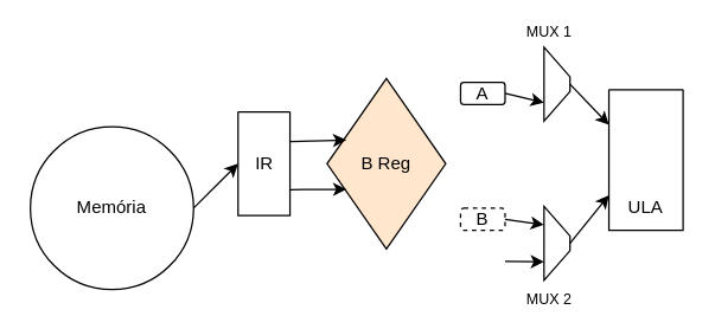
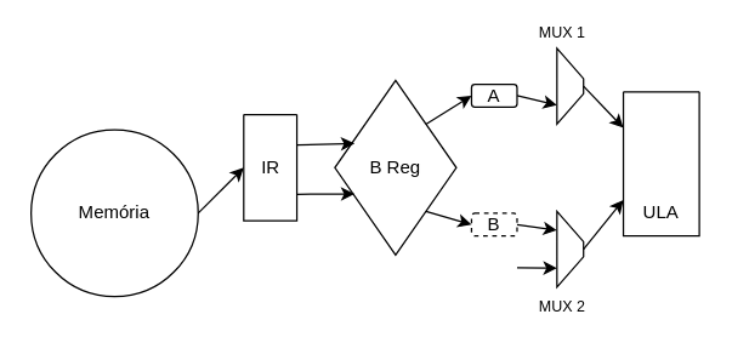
  <mxCell id="0" />
  <mxCell id="1" parent="0" />
  <mxCell id="2" value="Memória" style="ellipse;whiteSpace=wrap;html=1;aspect=fixed;" vertex="1" parent="1"><mxGeometry x="20" y="85" width="110" height="110" as="geometry" /></mxCell>
  <mxCell id="3" value="" style="endArrow=classic;html=1;rounded=0;exitX=1;exitY=0.5;exitDx=0;exitDy=0;entryX=0;entryY=0.5;entryDx=0;entryDy=0;" edge="1" parent="1" source="2" target="4"><mxGeometry width="50" height="50" relative="1" as="geometry"><mxPoint x="370" y="190" as="sourcePoint" /><mxPoint x="170" y="110" as="targetPoint" /><Array as="points" /></mxGeometry></mxCell>
  <mxCell id="4" value="" style="swimlane;startSize=0;" vertex="1" parent="1"><mxGeometry x="160" y="75" width="35" height="70" as="geometry" /></mxCell>
  <mxCell id="5" value="IR" style="text;html=1;strokeColor=none;fillColor=none;align=center;verticalAlign=middle;whiteSpace=wrap;rounded=0;" vertex="1" parent="4"><mxGeometry x="-2.5" y="22.5" width="40" height="25" as="geometry" /></mxCell>
- <mxCell id="6" value="B Reg" style="rhombus;whiteSpace=wrap;html=1;fillColor=#ffe6cc;" vertex="1" parent="1"><mxGeometry x="220" y="52.5" width="80" height="115" as="geometry" /></mxCell>
+ <mxCell id="6" value="B Reg" style="rhombus;whiteSpace=wrap;html=1;" vertex="1" parent="1"><mxGeometry x="220" y="52.5" width="80" height="115" as="geometry" /></mxCell>
  <mxCell id="7" value="" style="endArrow=classic;html=1;rounded=0;exitX=1;exitY=0.75;exitDx=0;exitDy=0;entryX=0.163;entryY=0.65;entryDx=0;entryDy=0;entryPerimeter=0;" edge="1" parent="1" source="4" target="6"><mxGeometry width="50" height="50" relative="1" as="geometry"><mxPoint x="250" y="160" as="sourcePoint" /><mxPoint x="300" y="110" as="targetPoint" /></mxGeometry></mxCell>
  <mxCell id="8" value="" style="endArrow=classic;html=1;rounded=0;exitX=1;exitY=0.75;exitDx=0;exitDy=0;entryX=0.163;entryY=0.65;entryDx=0;entryDy=0;entryPerimeter=0;" edge="1" parent="1"><mxGeometry width="50" height="50" relative="1" as="geometry"><mxPoint x="195" y="95" as="sourcePoint" /><mxPoint x="233" y="94" as="targetPoint" /></mxGeometry></mxCell>
  <mxCell id="9" value="B" style="rounded=1;whiteSpace=wrap;html=1;dashed=1;" vertex="1" parent="1"><mxGeometry x="310" y="140" width="30" height="15" as="geometry" /></mxCell>
  <mxCell id="10" value="A" style="rounded=1;whiteSpace=wrap;html=1;" vertex="1" parent="1"><mxGeometry x="310" y="55" width="30" height="15" as="geometry" /></mxCell>
+ <mxCell id="11" value="" style="endArrow=classic;html=1;rounded=0;exitX=1;exitY=0;exitDx=0;exitDy=0;entryX=0;entryY=0.5;entryDx=0;entryDy=0;" edge="1" parent="1" source="6" target="10"><mxGeometry width="50" height="50" relative="1" as="geometry"><mxPoint x="250" y="160" as="sourcePoint" /><mxPoint x="300" y="110" as="targetPoint" /></mxGeometry></mxCell>
  <mxCell id="12" value="" style="endArrow=classic;html=1;rounded=0;" edge="1" parent="1" source="6"><mxGeometry width="50" height="50" relative="1" as="geometry"><mxPoint x="250" y="160" as="sourcePoint" /><mxPoint x="300" y="110" as="targetPoint" /></mxGeometry></mxCell>
+ <mxCell id="13" value="" style="endArrow=classic;html=1;rounded=0;exitX=1;exitY=1;exitDx=0;exitDy=0;entryX=0;entryY=0.5;entryDx=0;entryDy=0;" edge="1" parent="1" source="6" target="9"><mxGeometry width="50" height="50" relative="1" as="geometry"><mxPoint x="280" y="145" as="sourcePoint" /><mxPoint x="310" y="137" as="targetPoint" /></mxGeometry></mxCell>
  <mxCell id="14" value="" style="shape=trapezoid;perimeter=trapezoidPerimeter;whiteSpace=wrap;html=1;fixedSize=1;rotation=90;" vertex="1" parent="1"><mxGeometry x="350" y="47.5" width="50" height="17.5" as="geometry" /></mxCell>
  <mxCell id="15" value="" style="shape=trapezoid;perimeter=trapezoidPerimeter;whiteSpace=wrap;html=1;fixedSize=1;rotation=90;" vertex="1" parent="1"><mxGeometry x="350" y="155" width="50" height="17.5" as="geometry" /></mxCell>
  <mxCell id="16" value="" style="endArrow=classic;html=1;rounded=0;exitX=1;exitY=0.5;exitDx=0;exitDy=0;entryX=0.75;entryY=1;entryDx=0;entryDy=0;" edge="1" parent="1" source="10" target="14"><mxGeometry width="50" height="50" relative="1" as="geometry"><mxPoint x="250" y="160" as="sourcePoint" /><mxPoint x="300" y="110" as="targetPoint" /></mxGeometry></mxCell>
  <mxCell id="17" value="" style="endArrow=classic;html=1;rounded=0;exitX=1;exitY=0.5;exitDx=0;exitDy=0;entryX=0.25;entryY=1;entryDx=0;entryDy=0;" edge="1" parent="1" source="9" target="15"><mxGeometry width="50" height="50" relative="1" as="geometry"><mxPoint x="250" y="160" as="sourcePoint" /><mxPoint x="300" y="110" as="targetPoint" /></mxGeometry></mxCell>
  <mxCell id="18" value="" style="swimlane;startSize=0;" vertex="1" parent="1"><mxGeometry x="410" y="60" width="50" height="95" as="geometry" /></mxCell>
  <mxCell id="19" value="ULA" style="text;html=1;strokeColor=none;fillColor=none;align=center;verticalAlign=middle;whiteSpace=wrap;rounded=0;" vertex="1" parent="18"><mxGeometry x="5" y="67.5" width="40" height="25" as="geometry" /></mxCell>
  <mxCell id="20" value="" style="endArrow=classic;html=1;rounded=0;exitX=0.5;exitY=0;exitDx=0;exitDy=0;entryX=0;entryY=0.25;entryDx=0;entryDy=0;" edge="1" parent="1" source="14" target="18"><mxGeometry width="50" height="50" relative="1" as="geometry"><mxPoint x="370" y="40" as="sourcePoint" /><mxPoint x="420" y="-10" as="targetPoint" /></mxGeometry></mxCell>
  <mxCell id="21" value="" style="endArrow=classic;html=1;rounded=0;exitX=0.5;exitY=0;exitDx=0;exitDy=0;entryX=0;entryY=0.75;entryDx=0;entryDy=0;" edge="1" parent="1" source="15" target="18"><mxGeometry width="50" height="50" relative="1" as="geometry"><mxPoint x="400" y="190" as="sourcePoint" /><mxPoint x="450" y="140" as="targetPoint" /></mxGeometry></mxCell>
  <mxCell id="22" value="&lt;font style=&quot;font-size: 10px;&quot;&gt;MUX 1&lt;/font&gt;" style="text;html=1;strokeColor=none;fillColor=none;align=center;verticalAlign=middle;whiteSpace=wrap;rounded=0;" vertex="1" parent="1"><mxGeometry x="350" y="20" width="40" as="geometry" /></mxCell>
  <mxCell id="23" value="&lt;font style=&quot;font-size: 10px;&quot;&gt;MUX 2&lt;/font&gt;" style="text;html=1;strokeColor=none;fillColor=none;align=center;verticalAlign=middle;whiteSpace=wrap;rounded=0;" vertex="1" parent="1"><mxGeometry x="350" y="200" width="40" as="geometry" /></mxCell>
  <mxCell id="24" value="" style="endArrow=classic;html=1;rounded=0;entryX=0.75;entryY=1;entryDx=0;entryDy=0;" edge="1" parent="1" target="15"><mxGeometry width="50" height="50" relative="1" as="geometry"><mxPoint x="340" y="176" as="sourcePoint" /><mxPoint x="330" y="70" as="targetPoint" /></mxGeometry></mxCell>
